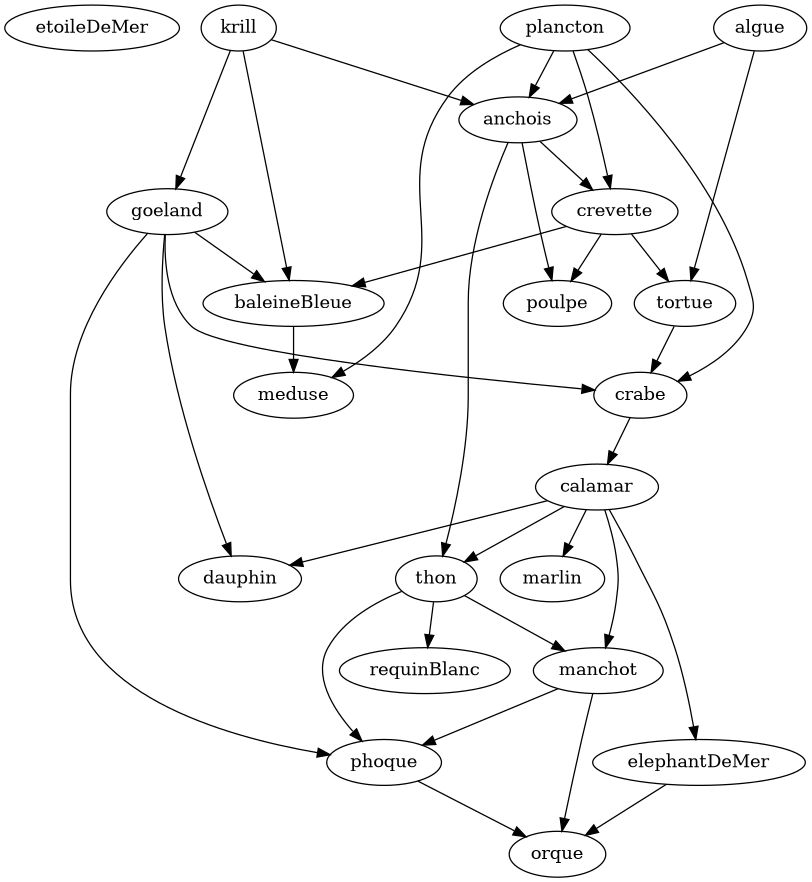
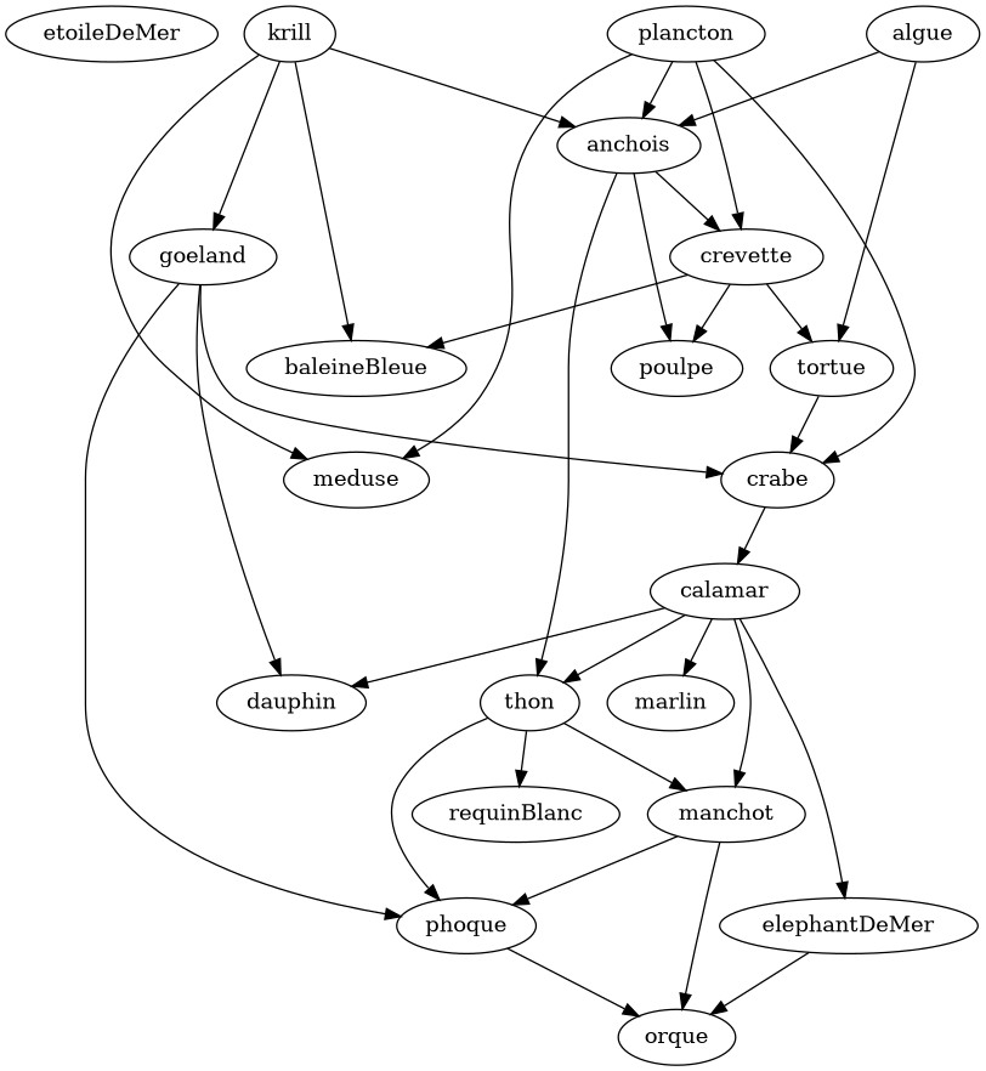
  digraph {
    etoileDeMer
    plancton
    meduse
    anchois
    crevette
    crabe
    thon
    poulpe
    tortue
    baleineBleue
    calamar
    manchot
    phoque
    requinBlanc
    dauphin
    elephantDeMer
    marlin
    orque
    algue
    goeland
    krill
    plancton -> meduse
    plancton -> anchois
    plancton -> crevette
    plancton -> crabe
    anchois -> crevette
    anchois -> thon
    anchois -> poulpe
    crevette -> poulpe
    crevette -> tortue
    crevette -> baleineBleue
    crabe -> calamar
    thon -> manchot
    thon -> phoque
    thon -> requinBlanc
    tortue -> crabe
    calamar -> thon
    calamar -> manchot
    calamar -> dauphin
    calamar -> elephantDeMer
    calamar -> marlin
    manchot -> phoque
    manchot -> orque
    phoque -> orque
    elephantDeMer -> orque
    algue -> anchois
    algue -> tortue
    goeland -> crabe
-   goeland -> baleineBleue
    goeland -> phoque
    goeland -> dauphin
-   baleineBleue -> meduse
+   krill -> meduse
    krill -> anchois
    krill -> baleineBleue
    krill -> goeland
  }
